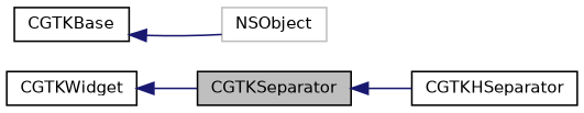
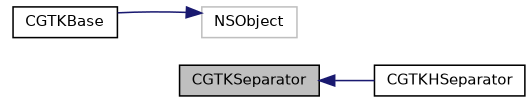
  digraph {
    rankdir=LR
    node [color=black fillcolor=white fontname=Helvetica fontsize=10 shape=record style=filled]
    edge [color=midnightblue dir=back fontname=Helvetica fontsize=10 labelfontname=Helvetica labelfontsize=10 style=solid]
    n1 [fillcolor=grey75 fontcolor=black height=0.2 label=CGTKSeparator width=0.4]
    n2 [height=0.2 label=CGTKHSeparator width=0.4]
-   n3 [height=0.2 label=CGTKWidget width=0.4]
    n4 [height=0.2 label=CGTKBase width=0.4]
    n5 [color=grey75 height=0.2 label=NSObject width=0.4]
    n1 -> n2
-   n3 -> n1
-   n4 -> n5
+   n5 -> n4
  }
